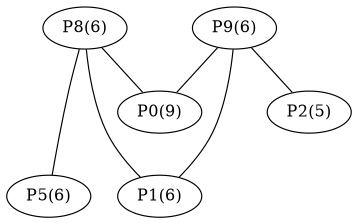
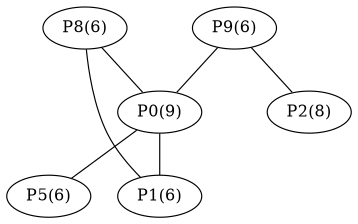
  graph {
    "P8(6)"
    "P1(6)"
    "P0(9)"
    "P5(6)"
    "P9(6)"
-   "P2(5)"
+   "P2(5)" [label="P2(8)"]
    "P8(6)" -- "P1(6)"
    "P8(6)" -- "P0(9)"
-   "P8(6)" -- "P5(6)"
-   "P9(6)" -- "P1(6)"
+   "P0(9)" -- "P5(6)"
+   "P0(9)" -- "P1(6)"
    "P9(6)" -- "P0(9)"
    "P9(6)" -- "P2(5)"
  }
